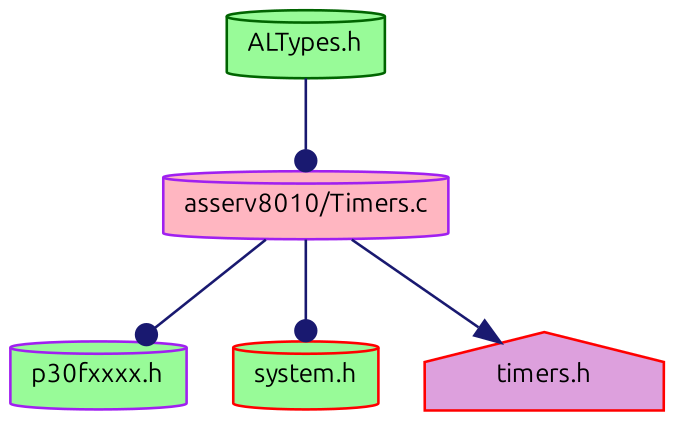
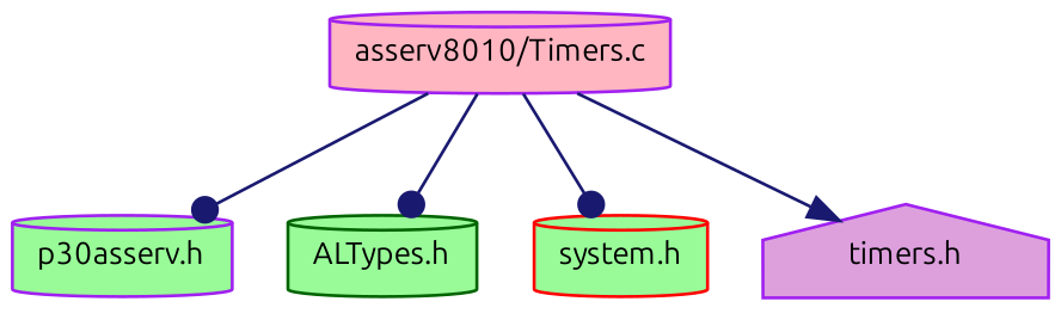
  digraph {
    fontname=Ubuntu
    node [color=purple fillcolor=palegreen fontname=Ubuntu fontsize=10 shape=cylinder style=filled]
    edge [arrowhead=dot color=midnightblue fontname=Ubuntu fontsize=10 labelfontname=FreeSans labelfontsize=10 style=solid]
    n1 [fillcolor=lightpink fontcolor=black height=0.2 label="asserv8010/Timers.c" width=0.4]
-   n2 [height=0.2 label="p30fxxxx.h" width=0.4]
+   n2 [height=0.2 label="p30asserv.h" width=0.4]
    n3 [color=darkgreen height=0.2 label="ALTypes.h" width=0.4]
    n4 [color=red height=0.2 label="system.h" width=0.4]
-   n5 [color=red fillcolor=plum height=0.2 label="timers.h" shape=house width=0.4]
+   n5 [fillcolor=plum height=0.2 label="timers.h" shape=house width=0.4]
    n1 -> n2
-   n3 -> n1
+   n1 -> n3
    n1 -> n4
    n1 -> n5 [arrowhead=normal]
  }
